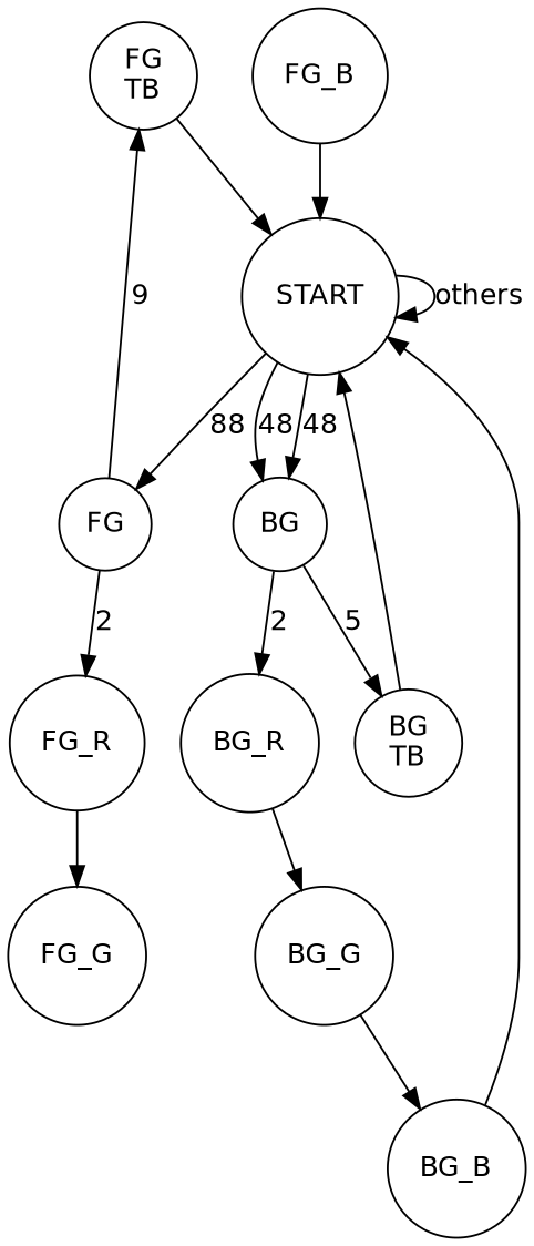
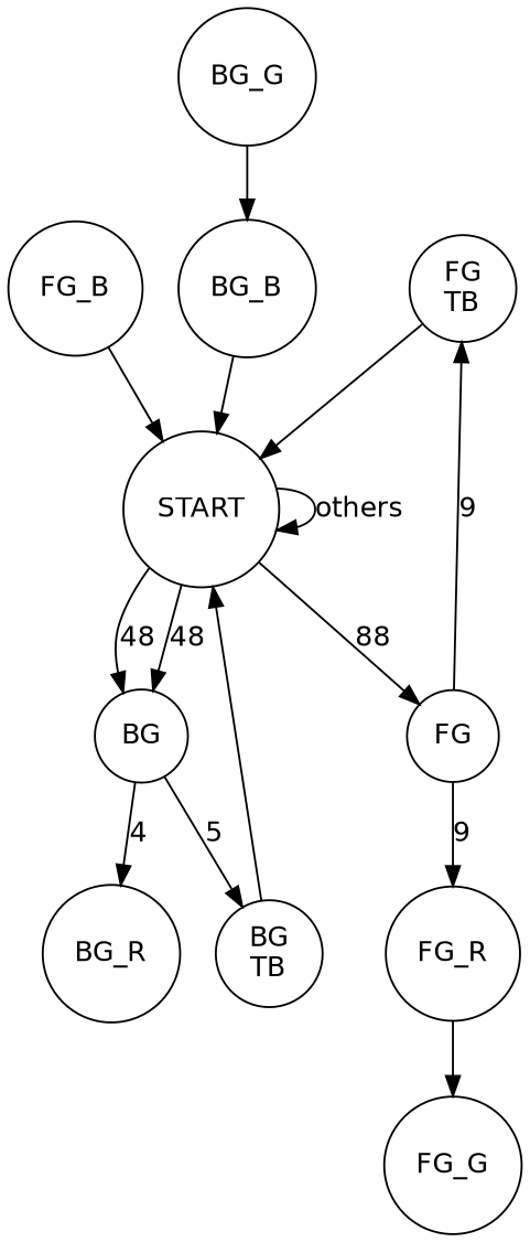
  digraph {
    fontname="DejaVu Sans"
    rankdir=TB
    node [fontname="DejaVu Sans" shape=circle]
    edge [fontname="DejaVu Sans"]
    n1 [label="FG\nTB"]
    START
    FG
    BG
    n5 [label="BG\nTB"]
    FG_R
    BG_R
    FG_G
    BG_G
    FG_B
    BG_B
    n1 -> START
    START -> START [label=others]
    START -> FG [label=88]
    START -> BG [label=48]
    START -> BG [label=48]
    FG -> n1 [label=9]
-   FG -> FG_R [label=2]
+   FG -> FG_R [label=9]
    BG -> n5 [label=5]
-   BG -> BG_R [label=2]
+   BG -> BG_R [label=4]
    n5 -> START
    FG_R -> FG_G
-   BG_R -> BG_G
    BG_G -> BG_B
    FG_B -> START
    BG_B -> START
  }
